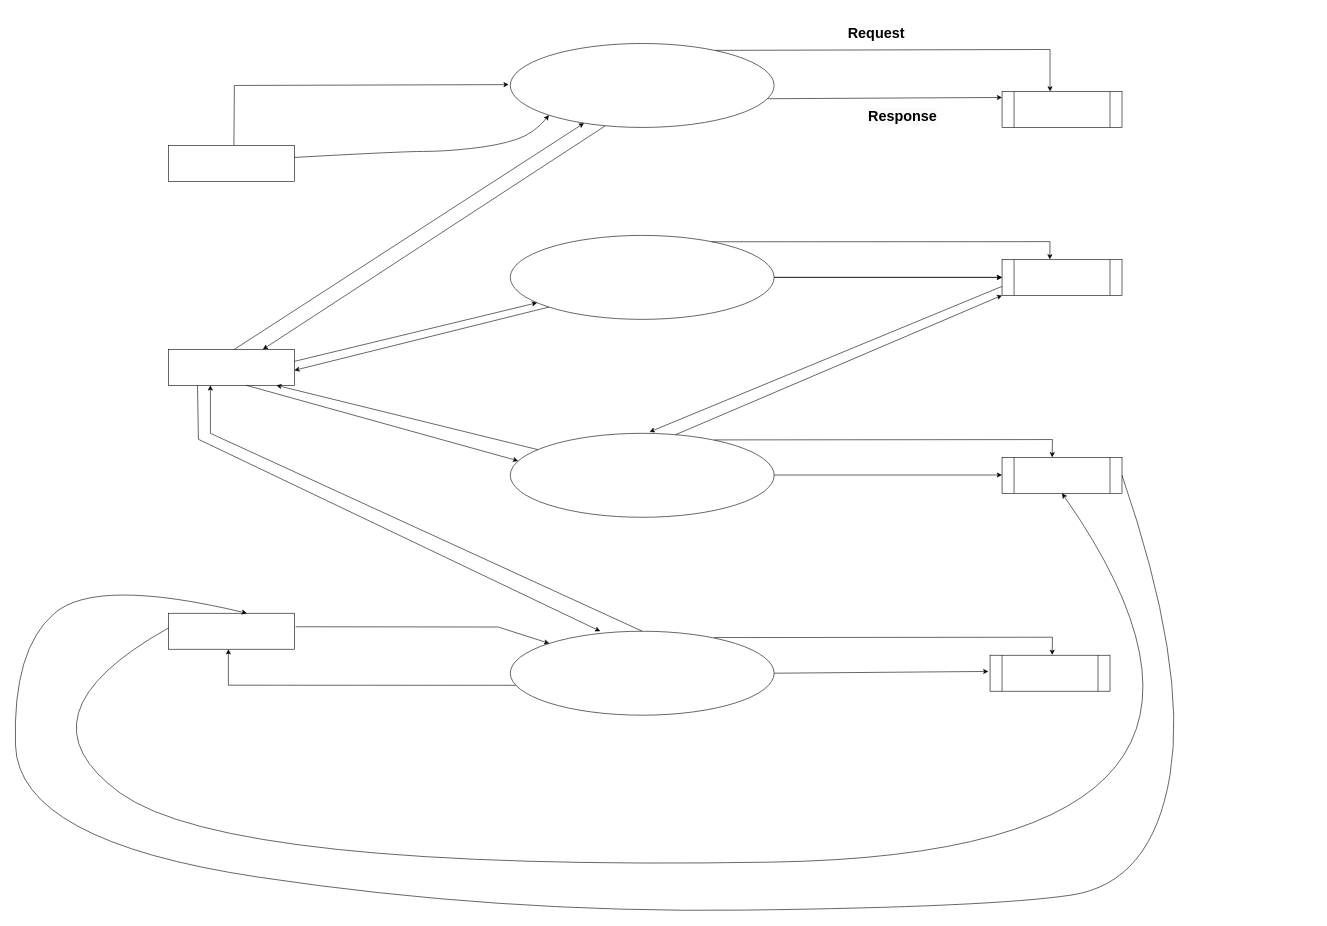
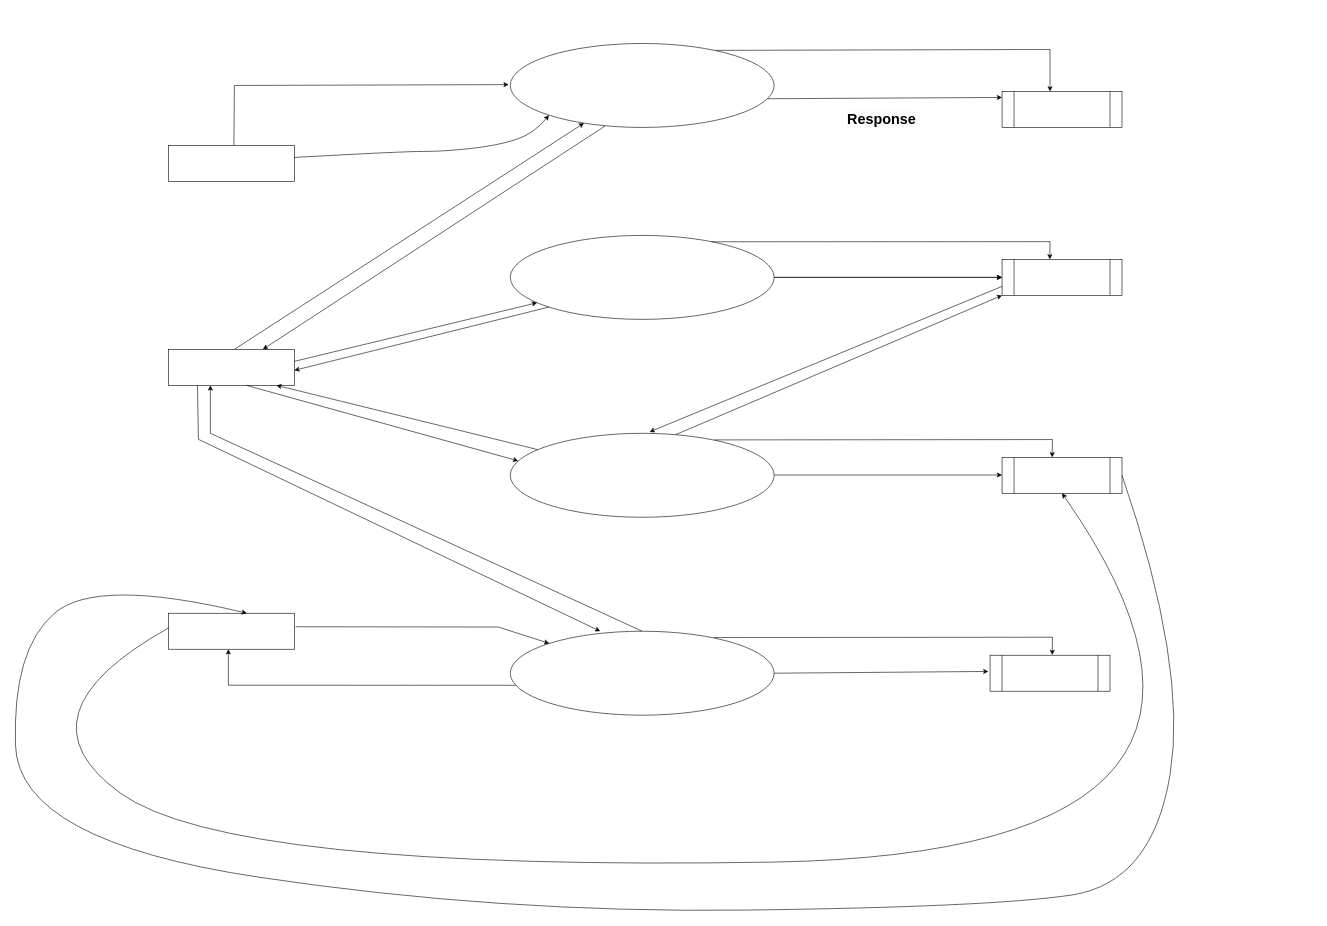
  <mxCell id="0" />
  <mxCell id="1" parent="0" />
  <mxCell id="2" value="" style="rounded=0;whiteSpace=wrap;html=1;" vertex="1" parent="1"><mxGeometry x="280" y="242" width="210" height="60" as="geometry" /></mxCell>
  <mxCell id="3" value="" style="ellipse;whiteSpace=wrap;html=1;" vertex="1" parent="1"><mxGeometry x="850" y="72" width="440" height="140" as="geometry" /></mxCell>
  <mxCell id="4" value="" style="shape=process;whiteSpace=wrap;html=1;backgroundOutline=1;" vertex="1" parent="1"><mxGeometry x="1670" y="152" width="200" height="60" as="geometry" /></mxCell>
  <mxCell id="5" value="" style="rounded=0;whiteSpace=wrap;html=1;" vertex="1" parent="1"><mxGeometry x="280" y="582" width="210" height="60" as="geometry" /></mxCell>
  <mxCell id="6" value="" style="rounded=0;whiteSpace=wrap;html=1;" vertex="1" parent="1"><mxGeometry x="280" y="1022" width="210" height="60" as="geometry" /></mxCell>
  <mxCell id="7" value="" style="ellipse;whiteSpace=wrap;html=1;" vertex="1" parent="1"><mxGeometry x="850" y="392" width="440" height="140" as="geometry" /></mxCell>
  <mxCell id="8" value="" style="ellipse;whiteSpace=wrap;html=1;" vertex="1" parent="1"><mxGeometry x="850" y="722" width="440" height="140" as="geometry" /></mxCell>
  <mxCell id="9" value="" style="ellipse;whiteSpace=wrap;html=1;" vertex="1" parent="1"><mxGeometry x="850" y="1052" width="440" height="140" as="geometry" /></mxCell>
  <mxCell id="10" value="" style="shape=process;whiteSpace=wrap;html=1;backgroundOutline=1;" vertex="1" parent="1"><mxGeometry x="1670" y="432" width="200" height="60" as="geometry" /></mxCell>
  <mxCell id="11" value="" style="shape=process;whiteSpace=wrap;html=1;backgroundOutline=1;" vertex="1" parent="1"><mxGeometry x="1670" y="762" width="200" height="60" as="geometry" /></mxCell>
  <mxCell id="12" value="" style="shape=process;whiteSpace=wrap;html=1;backgroundOutline=1;" vertex="1" parent="1"><mxGeometry x="1650" y="1092" width="200" height="60" as="geometry" /></mxCell>
  <mxCell id="13" value="" style="endArrow=classic;html=1;rounded=0;exitX=0.52;exitY=-0.01;exitDx=0;exitDy=0;exitPerimeter=0;entryX=-0.006;entryY=0.49;entryDx=0;entryDy=0;entryPerimeter=0;" edge="1" parent="1" source="2" target="3"><mxGeometry width="50" height="50" relative="1" as="geometry"><mxPoint x="390" y="262" as="sourcePoint" /><mxPoint x="840" y="142" as="targetPoint" /><Array as="points"><mxPoint x="390" y="142" /></Array></mxGeometry></mxCell>
  <mxCell id="14" value="" style="endArrow=classic;html=1;rounded=0;exitX=0.778;exitY=0.082;exitDx=0;exitDy=0;exitPerimeter=0;" edge="1" parent="1" source="3"><mxGeometry width="50" height="50" relative="1" as="geometry"><mxPoint x="1310" y="82" as="sourcePoint" /><mxPoint x="1750" y="152" as="targetPoint" /><Array as="points"><mxPoint x="1750" y="82" /></Array></mxGeometry></mxCell>
  <mxCell id="15" value="" style="endArrow=classic;html=1;rounded=0;exitX=0.976;exitY=0.658;exitDx=0;exitDy=0;exitPerimeter=0;" edge="1" parent="1" source="3"><mxGeometry width="50" height="50" relative="1" as="geometry"><mxPoint x="1620" y="212" as="sourcePoint" /><mxPoint x="1670" y="162" as="targetPoint" /></mxGeometry></mxCell>
  <mxCell id="16" value="" style="curved=1;endArrow=classic;html=1;rounded=0;entryX=0;entryY=1;entryDx=0;entryDy=0;" edge="1" parent="1" target="3"><mxGeometry width="50" height="50" relative="1" as="geometry"><mxPoint x="490" y="262" as="sourcePoint" /><mxPoint x="550" y="212" as="targetPoint" /><Array as="points"><mxPoint x="490" y="262" /><mxPoint x="670" y="252" /><mxPoint x="740" y="252" /><mxPoint x="830" y="242" /><mxPoint x="890" y="222" /></Array></mxGeometry></mxCell>
  <mxCell id="17" value="" style="endArrow=classic;html=1;rounded=0;" edge="1" parent="1" target="3"><mxGeometry width="50" height="50" relative="1" as="geometry"><mxPoint x="390" y="582" as="sourcePoint" /><mxPoint x="440" y="532" as="targetPoint" /></mxGeometry></mxCell>
  <mxCell id="18" value="" style="edgeStyle=none;orthogonalLoop=1;jettySize=auto;html=1;rounded=0;entryX=0.75;entryY=0;entryDx=0;entryDy=0;exitX=0.359;exitY=0.983;exitDx=0;exitDy=0;exitPerimeter=0;" edge="1" parent="1" source="3" target="5"><mxGeometry width="80" relative="1" as="geometry"><mxPoint x="1000" y="242" as="sourcePoint" /><mxPoint x="1080" y="242" as="targetPoint" /><Array as="points" /></mxGeometry></mxCell>
  <mxCell id="19" value="" style="endArrow=classic;html=1;rounded=0;" edge="1" parent="1" target="7"><mxGeometry width="50" height="50" relative="1" as="geometry"><mxPoint x="490" y="602" as="sourcePoint" /><mxPoint x="540" y="552" as="targetPoint" /></mxGeometry></mxCell>
  <mxCell id="20" value="" style="endArrow=classic;html=1;rounded=0;entryX=1;entryY=0.75;entryDx=0;entryDy=0;exitX=0;exitY=1;exitDx=0;exitDy=0;" edge="1" parent="1" source="7"><mxGeometry width="50" height="50" relative="1" as="geometry"><mxPoint x="910" y="532" as="sourcePoint" /><mxPoint x="490" y="617" as="targetPoint" /></mxGeometry></mxCell>
  <mxCell id="21" value="" style="endArrow=classic;html=1;rounded=0;" edge="1" parent="1" source="8"><mxGeometry width="50" height="50" relative="1" as="geometry"><mxPoint x="410" y="692" as="sourcePoint" /><mxPoint x="460" y="642" as="targetPoint" /></mxGeometry></mxCell>
  <mxCell id="22" value="" style="edgeStyle=none;orthogonalLoop=1;jettySize=auto;html=1;rounded=0;exitX=0.619;exitY=1;exitDx=0;exitDy=0;exitPerimeter=0;entryX=0.03;entryY=0.328;entryDx=0;entryDy=0;entryPerimeter=0;" edge="1" parent="1" source="5" target="8"><mxGeometry width="80" relative="1" as="geometry"><mxPoint x="400" y="682" as="sourcePoint" /><mxPoint x="480" y="682" as="targetPoint" /><Array as="points" /></mxGeometry></mxCell>
  <mxCell id="23" value="" style="endArrow=classic;html=1;rounded=0;exitX=0.5;exitY=0;exitDx=0;exitDy=0;" edge="1" parent="1" source="9"><mxGeometry width="50" height="50" relative="1" as="geometry"><mxPoint x="350" y="802" as="sourcePoint" /><mxPoint x="350" y="642" as="targetPoint" /><Array as="points"><mxPoint x="350" y="722" /></Array></mxGeometry></mxCell>
  <mxCell id="24" value="" style="endArrow=classic;html=1;rounded=0;entryX=0.341;entryY=0;entryDx=0;entryDy=0;entryPerimeter=0;exitX=0.231;exitY=1.007;exitDx=0;exitDy=0;exitPerimeter=0;" edge="1" parent="1" source="5" target="9"><mxGeometry width="50" height="50" relative="1" as="geometry"><mxPoint x="337" y="642" as="sourcePoint" /><mxPoint x="953.204" y="1059.022" as="targetPoint" /><Array as="points"><mxPoint x="330" y="732" /></Array></mxGeometry></mxCell>
  <mxCell id="25" value="" style="endArrow=classic;html=1;rounded=0;exitX=0.021;exitY=0.644;exitDx=0;exitDy=0;exitPerimeter=0;" edge="1" parent="1" source="9"><mxGeometry width="50" height="50" relative="1" as="geometry"><mxPoint x="380" y="1142" as="sourcePoint" /><mxPoint x="380" y="1082" as="targetPoint" /><Array as="points"><mxPoint x="380" y="1142" /></Array></mxGeometry></mxCell>
  <mxCell id="26" value="" style="endArrow=classic;html=1;rounded=0;exitX=1.01;exitY=0.376;exitDx=0;exitDy=0;exitPerimeter=0;" edge="1" parent="1" source="6" target="9"><mxGeometry width="50" height="50" relative="1" as="geometry"><mxPoint x="730" y="1052" as="sourcePoint" /><mxPoint x="780" y="1002" as="targetPoint" /><Array as="points"><mxPoint x="830" y="1045" /></Array></mxGeometry></mxCell>
  <mxCell id="27" value="" style="endArrow=classic;html=1;rounded=0;exitX=1;exitY=0.5;exitDx=0;exitDy=0;entryX=0;entryY=0.5;entryDx=0;entryDy=0;" edge="1" parent="1" source="7" target="10"><mxGeometry width="50" height="50" relative="1" as="geometry"><mxPoint x="1350" y="862" as="sourcePoint" /><mxPoint x="1400" y="812" as="targetPoint" /></mxGeometry></mxCell>
  <mxCell id="28" value="" style="endArrow=classic;html=1;rounded=0;entryX=0.398;entryY=-0.007;entryDx=0;entryDy=0;entryPerimeter=0;exitX=0.763;exitY=0.076;exitDx=0;exitDy=0;exitPerimeter=0;" edge="1" parent="1" source="7"><mxGeometry width="50" height="50" relative="1" as="geometry"><mxPoint x="1180" y="402.42" as="sourcePoint" /><mxPoint x="1749.6" y="432" as="targetPoint" /><Array as="points"><mxPoint x="1750" y="402.42" /></Array></mxGeometry></mxCell>
  <mxCell id="29" value="" style="endArrow=classic;html=1;rounded=0;exitX=1;exitY=0.5;exitDx=0;exitDy=0;entryX=0;entryY=0.5;entryDx=0;entryDy=0;" edge="1" parent="1"><mxGeometry width="50" height="50" relative="1" as="geometry"><mxPoint x="1290" y="462" as="sourcePoint" /><mxPoint x="1670" y="462" as="targetPoint" /></mxGeometry></mxCell>
  <mxCell id="30" value="" style="endArrow=classic;html=1;rounded=0;exitX=1;exitY=0.5;exitDx=0;exitDy=0;entryX=0;entryY=0.5;entryDx=0;entryDy=0;" edge="1" parent="1"><mxGeometry width="50" height="50" relative="1" as="geometry"><mxPoint x="1290" y="791.52" as="sourcePoint" /><mxPoint x="1670" y="791.52" as="targetPoint" /></mxGeometry></mxCell>
  <mxCell id="31" value="" style="endArrow=classic;html=1;rounded=0;entryX=0.398;entryY=-0.007;entryDx=0;entryDy=0;entryPerimeter=0;exitX=0.763;exitY=0.076;exitDx=0;exitDy=0;exitPerimeter=0;" edge="1" parent="1"><mxGeometry width="50" height="50" relative="1" as="geometry"><mxPoint x="1190" y="733" as="sourcePoint" /><mxPoint x="1753.6" y="762" as="targetPoint" /><Array as="points"><mxPoint x="1754" y="732.42" /></Array></mxGeometry></mxCell>
  <mxCell id="32" value="" style="endArrow=classic;html=1;rounded=0;entryX=0.398;entryY=-0.007;entryDx=0;entryDy=0;entryPerimeter=0;exitX=0.763;exitY=0.076;exitDx=0;exitDy=0;exitPerimeter=0;" edge="1" parent="1"><mxGeometry width="50" height="50" relative="1" as="geometry"><mxPoint x="1190" y="1062.58" as="sourcePoint" /><mxPoint x="1753.6" y="1091.58" as="targetPoint" /><Array as="points"><mxPoint x="1754" y="1062" /></Array></mxGeometry></mxCell>
  <mxCell id="33" value="" style="endArrow=classic;html=1;rounded=0;exitX=1;exitY=0.5;exitDx=0;exitDy=0;entryX=-0.014;entryY=0.451;entryDx=0;entryDy=0;entryPerimeter=0;" edge="1" parent="1" source="9" target="12"><mxGeometry width="50" height="50" relative="1" as="geometry"><mxPoint x="1470" y="1152" as="sourcePoint" /><mxPoint x="1520" y="1102" as="targetPoint" /></mxGeometry></mxCell>
  <mxCell id="34" value="" style="curved=1;endArrow=classic;html=1;rounded=0;entryX=0.5;entryY=1;entryDx=0;entryDy=0;exitX=0.002;exitY=0.407;exitDx=0;exitDy=0;exitPerimeter=0;" edge="1" parent="1" source="6" target="11"><mxGeometry width="50" height="50" relative="1" as="geometry"><mxPoint x="150" y="975.636" as="sourcePoint" /><mxPoint x="1420" y="532" as="targetPoint" /><Array as="points"><mxPoint x="20" y="1192" /><mxPoint x="380" y="1452" /><mxPoint x="2190" y="1422" /></Array></mxGeometry></mxCell>
  <mxCell id="35" value="" style="curved=1;endArrow=classic;html=1;rounded=0;exitX=1;exitY=0.5;exitDx=0;exitDy=0;entryX=0.623;entryY=0;entryDx=0;entryDy=0;entryPerimeter=0;" edge="1" parent="1" source="11" target="6"><mxGeometry width="50" height="50" relative="1" as="geometry"><mxPoint x="1950" y="832" as="sourcePoint" /><mxPoint x="220" y="912" as="targetPoint" /><Array as="points"><mxPoint x="1980" y="1112" /><mxPoint x="1920" y="1472" /><mxPoint x="1650" y="1512" /><mxPoint x="830" y="1522" /><mxPoint x="30" y="1402" /><mxPoint x="20" y="1082" /><mxPoint x="160" y="962" /></Array></mxGeometry></mxCell>
  <mxCell id="36" value="" style="endArrow=classic;html=1;rounded=0;entryX=0;entryY=1;entryDx=0;entryDy=0;exitX=0.627;exitY=0.016;exitDx=0;exitDy=0;exitPerimeter=0;" edge="1" parent="1" source="8" target="10"><mxGeometry width="50" height="50" relative="1" as="geometry"><mxPoint x="1130" y="722" as="sourcePoint" /><mxPoint x="1540" y="592" as="targetPoint" /></mxGeometry></mxCell>
  <mxCell id="37" value="" style="endArrow=classic;html=1;rounded=0;entryX=0.528;entryY=-0.017;entryDx=0;entryDy=0;entryPerimeter=0;exitX=0;exitY=0.75;exitDx=0;exitDy=0;" edge="1" parent="1" source="10" target="8"><mxGeometry width="50" height="50" relative="1" as="geometry"><mxPoint x="1260" y="732" as="sourcePoint" /><mxPoint x="1800" y="502" as="targetPoint" /></mxGeometry></mxCell>
- <mxCell id="38" value="&lt;h1&gt;Request&lt;/h1&gt;" style="text;html=1;align=center;verticalAlign=middle;resizable=0;points=[];autosize=1;strokeColor=none;fillColor=none;" vertex="1" parent="1"><mxGeometry x="1400" y="20" width="120" height="70" as="geometry" /></mxCell>
- <mxCell id="39" value="&lt;h1 style=&quot;border-color: var(--border-color); color: rgb(0, 0, 0); font-family: Helvetica; font-style: normal; font-variant-ligatures: normal; font-variant-caps: normal; letter-spacing: normal; orphans: 2; text-align: center; text-indent: 0px; text-transform: none; widows: 2; word-spacing: 0px; -webkit-text-stroke-width: 0px; background-color: rgb(251, 251, 251); text-decoration-thickness: initial; text-decoration-style: initial; text-decoration-color: initial;&quot;&gt;Response&lt;/h1&gt;" style="text;whiteSpace=wrap;html=1;" vertex="1" parent="1"><mxGeometry x="1445" y="157" width="130" height="80" as="geometry" /></mxCell>
+ <mxCell id="39" value="&lt;h1 style=&quot;border-color: var(--border-color); color: rgb(0, 0, 0); font-family: Helvetica; font-style: normal; font-variant-ligatures: normal; font-variant-caps: normal; letter-spacing: normal; orphans: 2; text-align: center; text-indent: 0px; text-transform: none; widows: 2; word-spacing: 0px; -webkit-text-stroke-width: 0px; background-color: rgb(251, 251, 251); text-decoration-thickness: initial; text-decoration-style: initial; text-decoration-color: initial;&quot;&gt;Response&lt;/h1&gt;" style="text;whiteSpace=wrap;html=1;" vertex="1" parent="1"><mxGeometry x="1410" y="162" width="130" height="80" as="geometry" /></mxCell>
